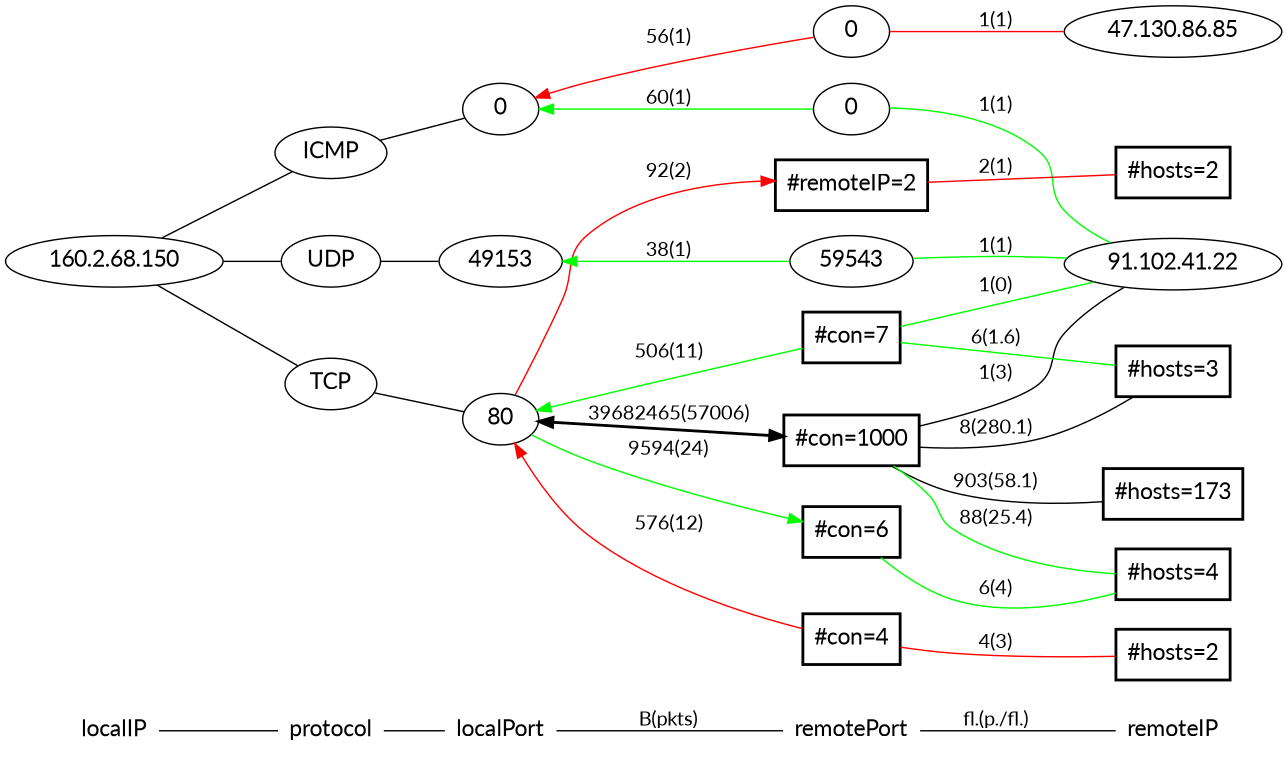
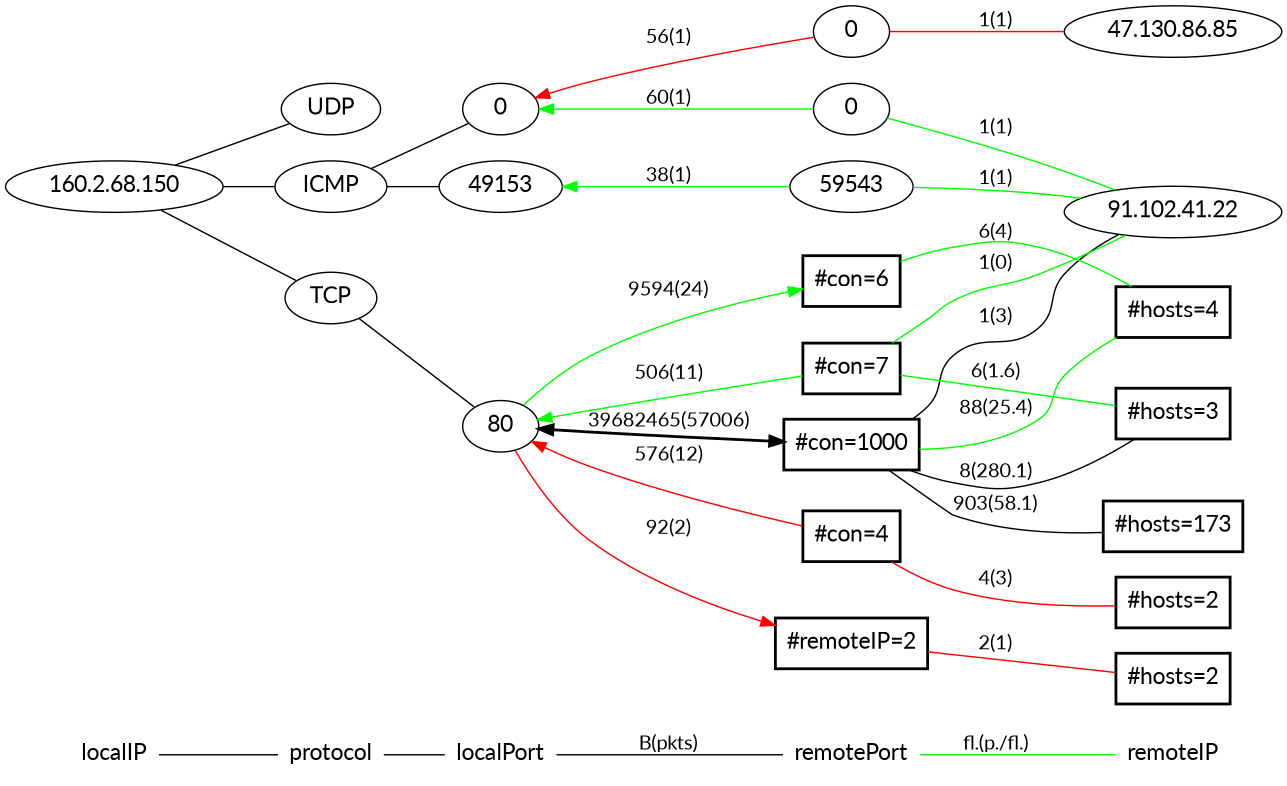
  graph {
    fontname=Lato
    rankdir=LR
    node [fontname=Lato fontsize=16 shape=ellipse]
    edge [fontname=Lato]
    localIP [shape=plaintext]
    n2 [label="160.2.68.150"]
    protocol [shape=plaintext]
    n4 [label=UDP]
    n5 [label=ICMP]
    n6 [label=TCP]
    localPort [shape=plaintext]
    n8 [label=80]
    n9 [label=49153]
    n10 [label=0]
    remotePort [shape=plaintext]
    n12 [label=0]
    n13 [label=59543]
    n14 [label=0]
    n15 [label="#con=1000" shape=box style=bold]
    n16 [label="#con=6" shape=box style=bold]
    n17 [label="#con=7" shape=box style=bold]
    n18 [label="#remoteIP=2" shape=box style=bold]
    n19 [label="#con=4" shape=box style=bold]
    remoteIP [shape=plaintext]
    n21 [label="91.102.41.22"]
    n22 [label="47.130.86.85"]
    n23 [label="#hosts=173" shape=box style=bold]
    n24 [label="#hosts=2" shape=box style=bold]
    n25 [label="#hosts=3" shape=box style=bold]
    n26 [label="#hosts=4" shape=box style=bold]
    n27 [label="#hosts=2" shape=box style=bold]
    subgraph sub_1 {
      rank=same
      localIP
      n2
    }
    subgraph sub_2 {
      rank=same
      protocol
      n4
      n5
      n6
    }
    subgraph sub_3 {
      rank=same
      localPort
      n8
      n9
      n10
    }
    subgraph sub_4 {
      rank=same
      remotePort
      n12
      n13
      n14
      n15
      n16
      n17
      n18
      n19
    }
    subgraph sub_5 {
      rank=same
      remoteIP
      n21
      n22
      n23
      n24
      n25
      n26
      n27
    }
    localIP -- protocol
    n2 -- n4
    n2 -- n5
    n2 -- n6
    protocol -- localPort
-   n4 -- n9
+   n5 -- n9
    n5 -- n10
    n6 -- n8
    localPort -- remotePort [label="B(pkts)"]
    n8 -- n15 [dir=both label="39682465(57006)" style=bold]
    n8 -- n16 [color=green dir=forward label="9594(24)"]
    n8 -- n17 [color=green dir=back label="506(11)"]
    n8 -- n18 [color=red dir=forward label="92(2)"]
    n8 -- n19 [color=red dir=back label="576(12)"]
    n9 -- n13 [color=green dir=back label="38(1)"]
    n10 -- n12 [color=green dir=back label="60(1)"]
    n10 -- n14 [color=red dir=back label="56(1)"]
-   remotePort -- remoteIP [label="fl.(p./fl.)"]
+   remotePort -- remoteIP [label="fl.(p./fl.)" color=green]
    n12 -- n21 [color=green label="1(1)"]
    n13 -- n21 [color=green label="1(1)"]
    n14 -- n22 [color=red label="1(1)"]
    n15 -- n21 [label="1(3)"]
    n15 -- n23 [label="903(58.1)"]
    n15 -- n25 [label="8(280.1)"]
    n15 -- n26 [color=green label="88(25.4)"]
    n16 -- n26 [color=green label="6(4)"]
    n17 -- n21 [color=green label="1(0)"]
    n17 -- n25 [color=green label="6(1.6)"]
    n18 -- n27 [color=red label="2(1)"]
    n19 -- n24 [color=red label="4(3)"]
  }
